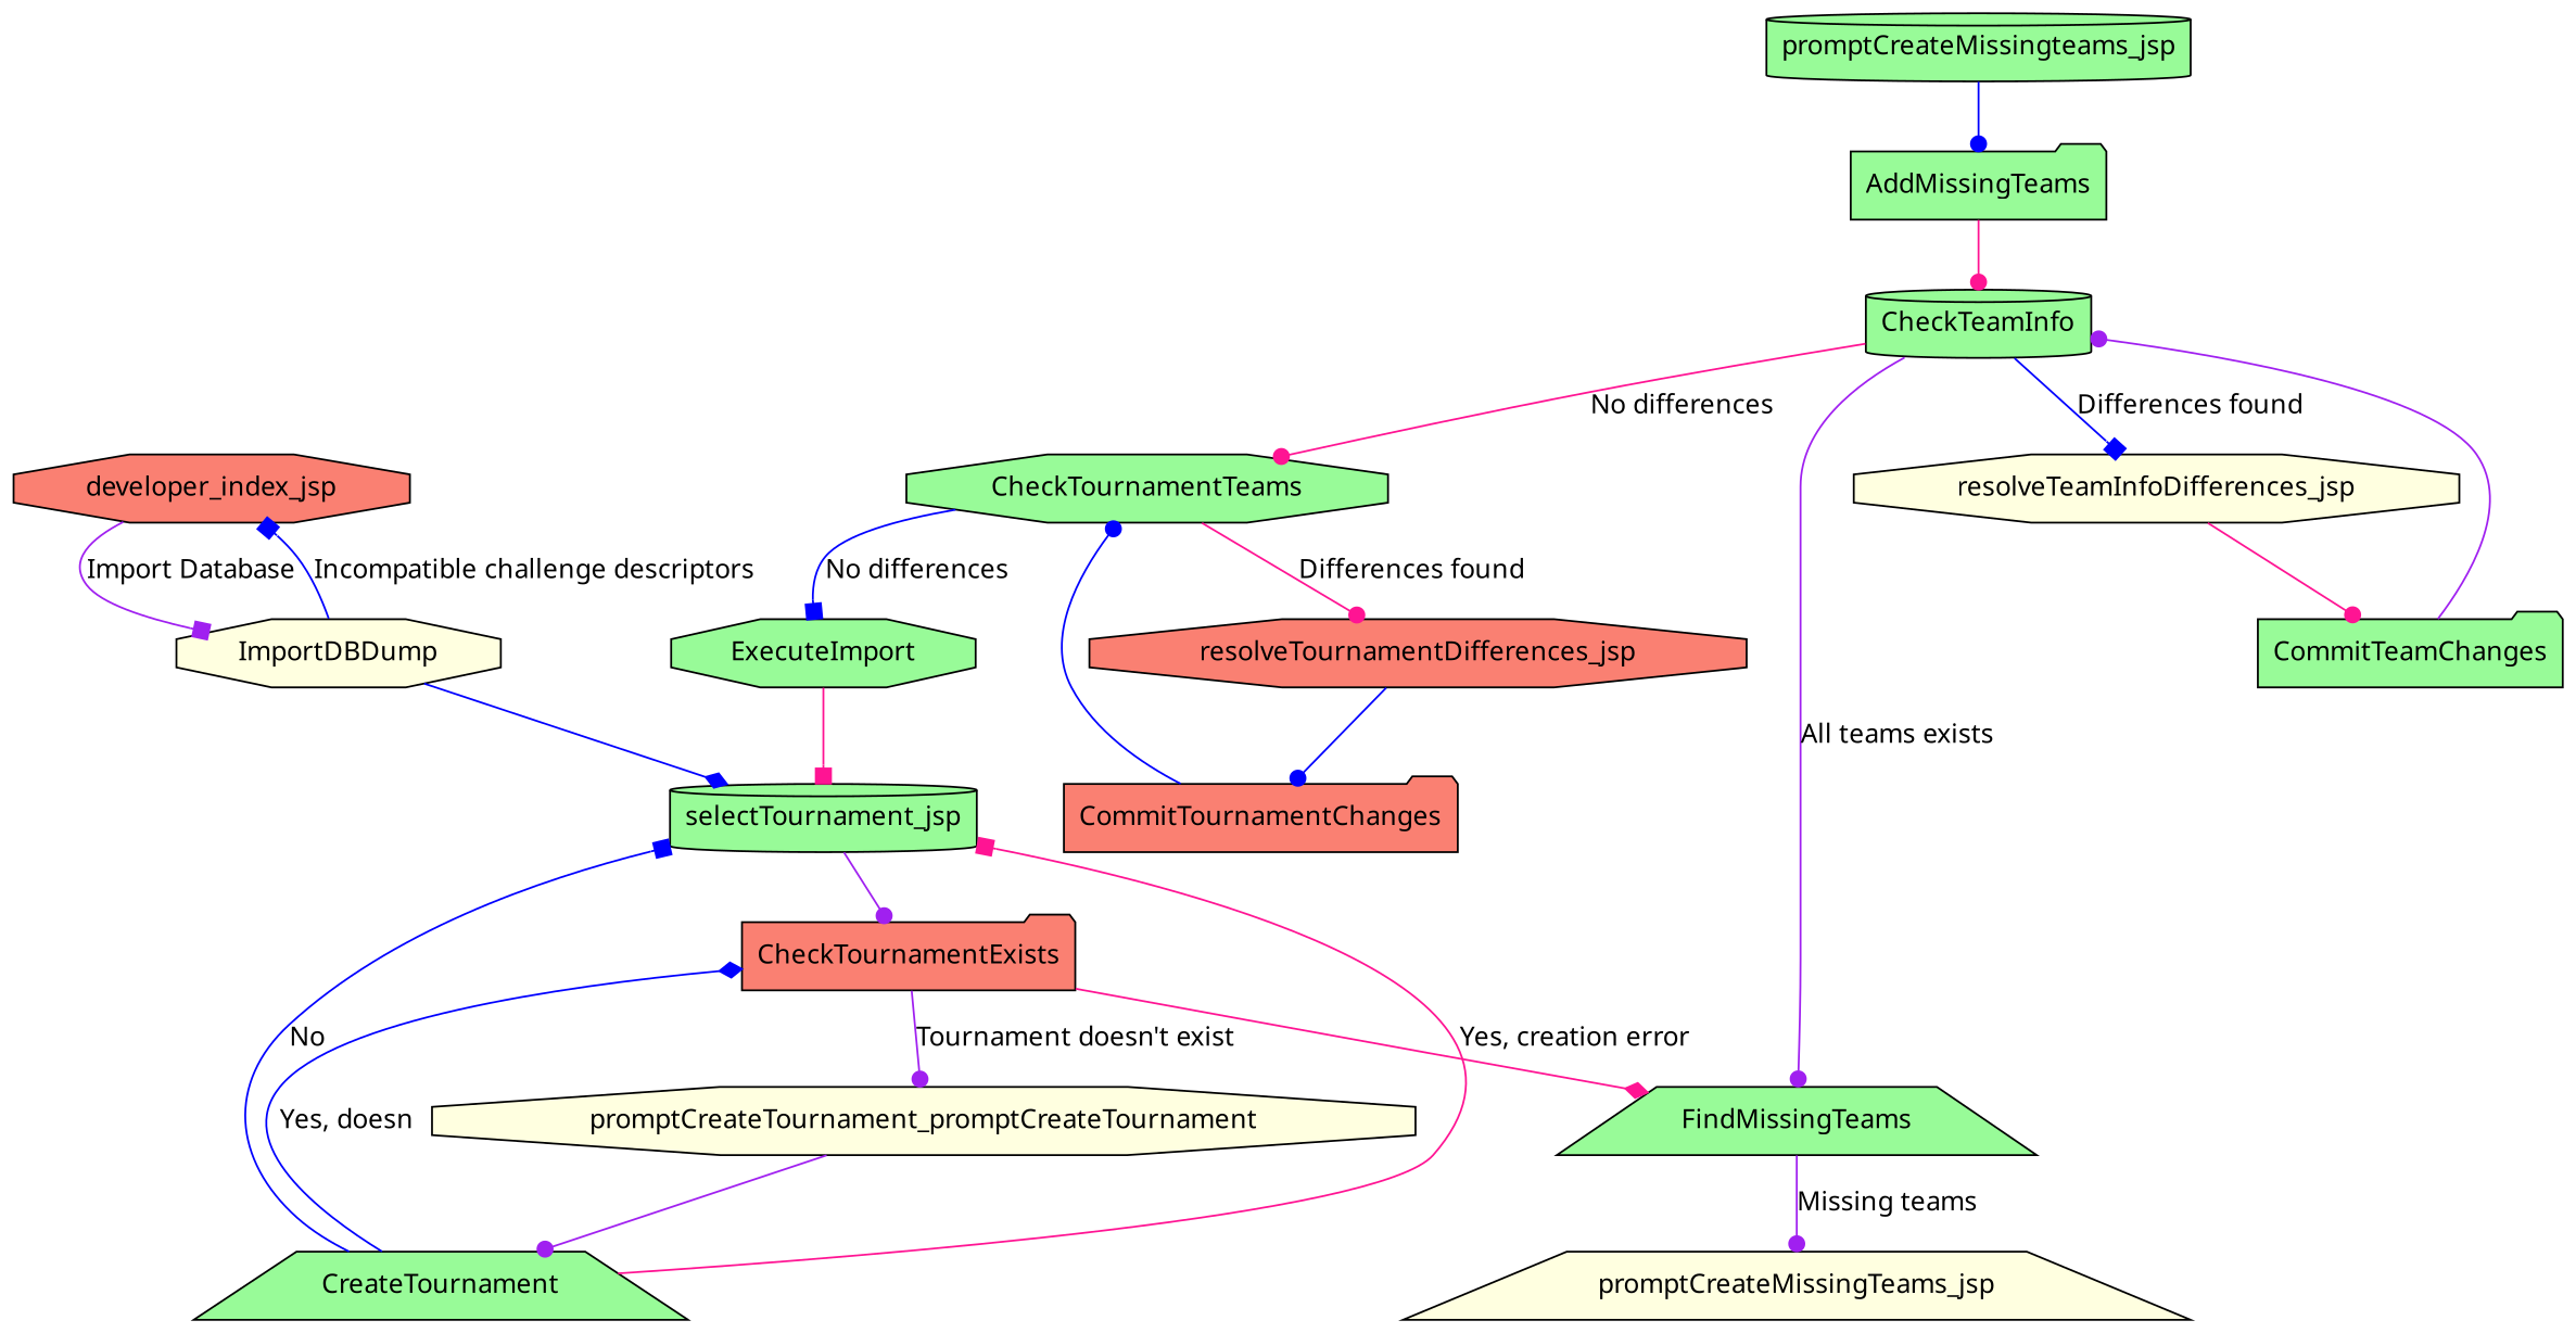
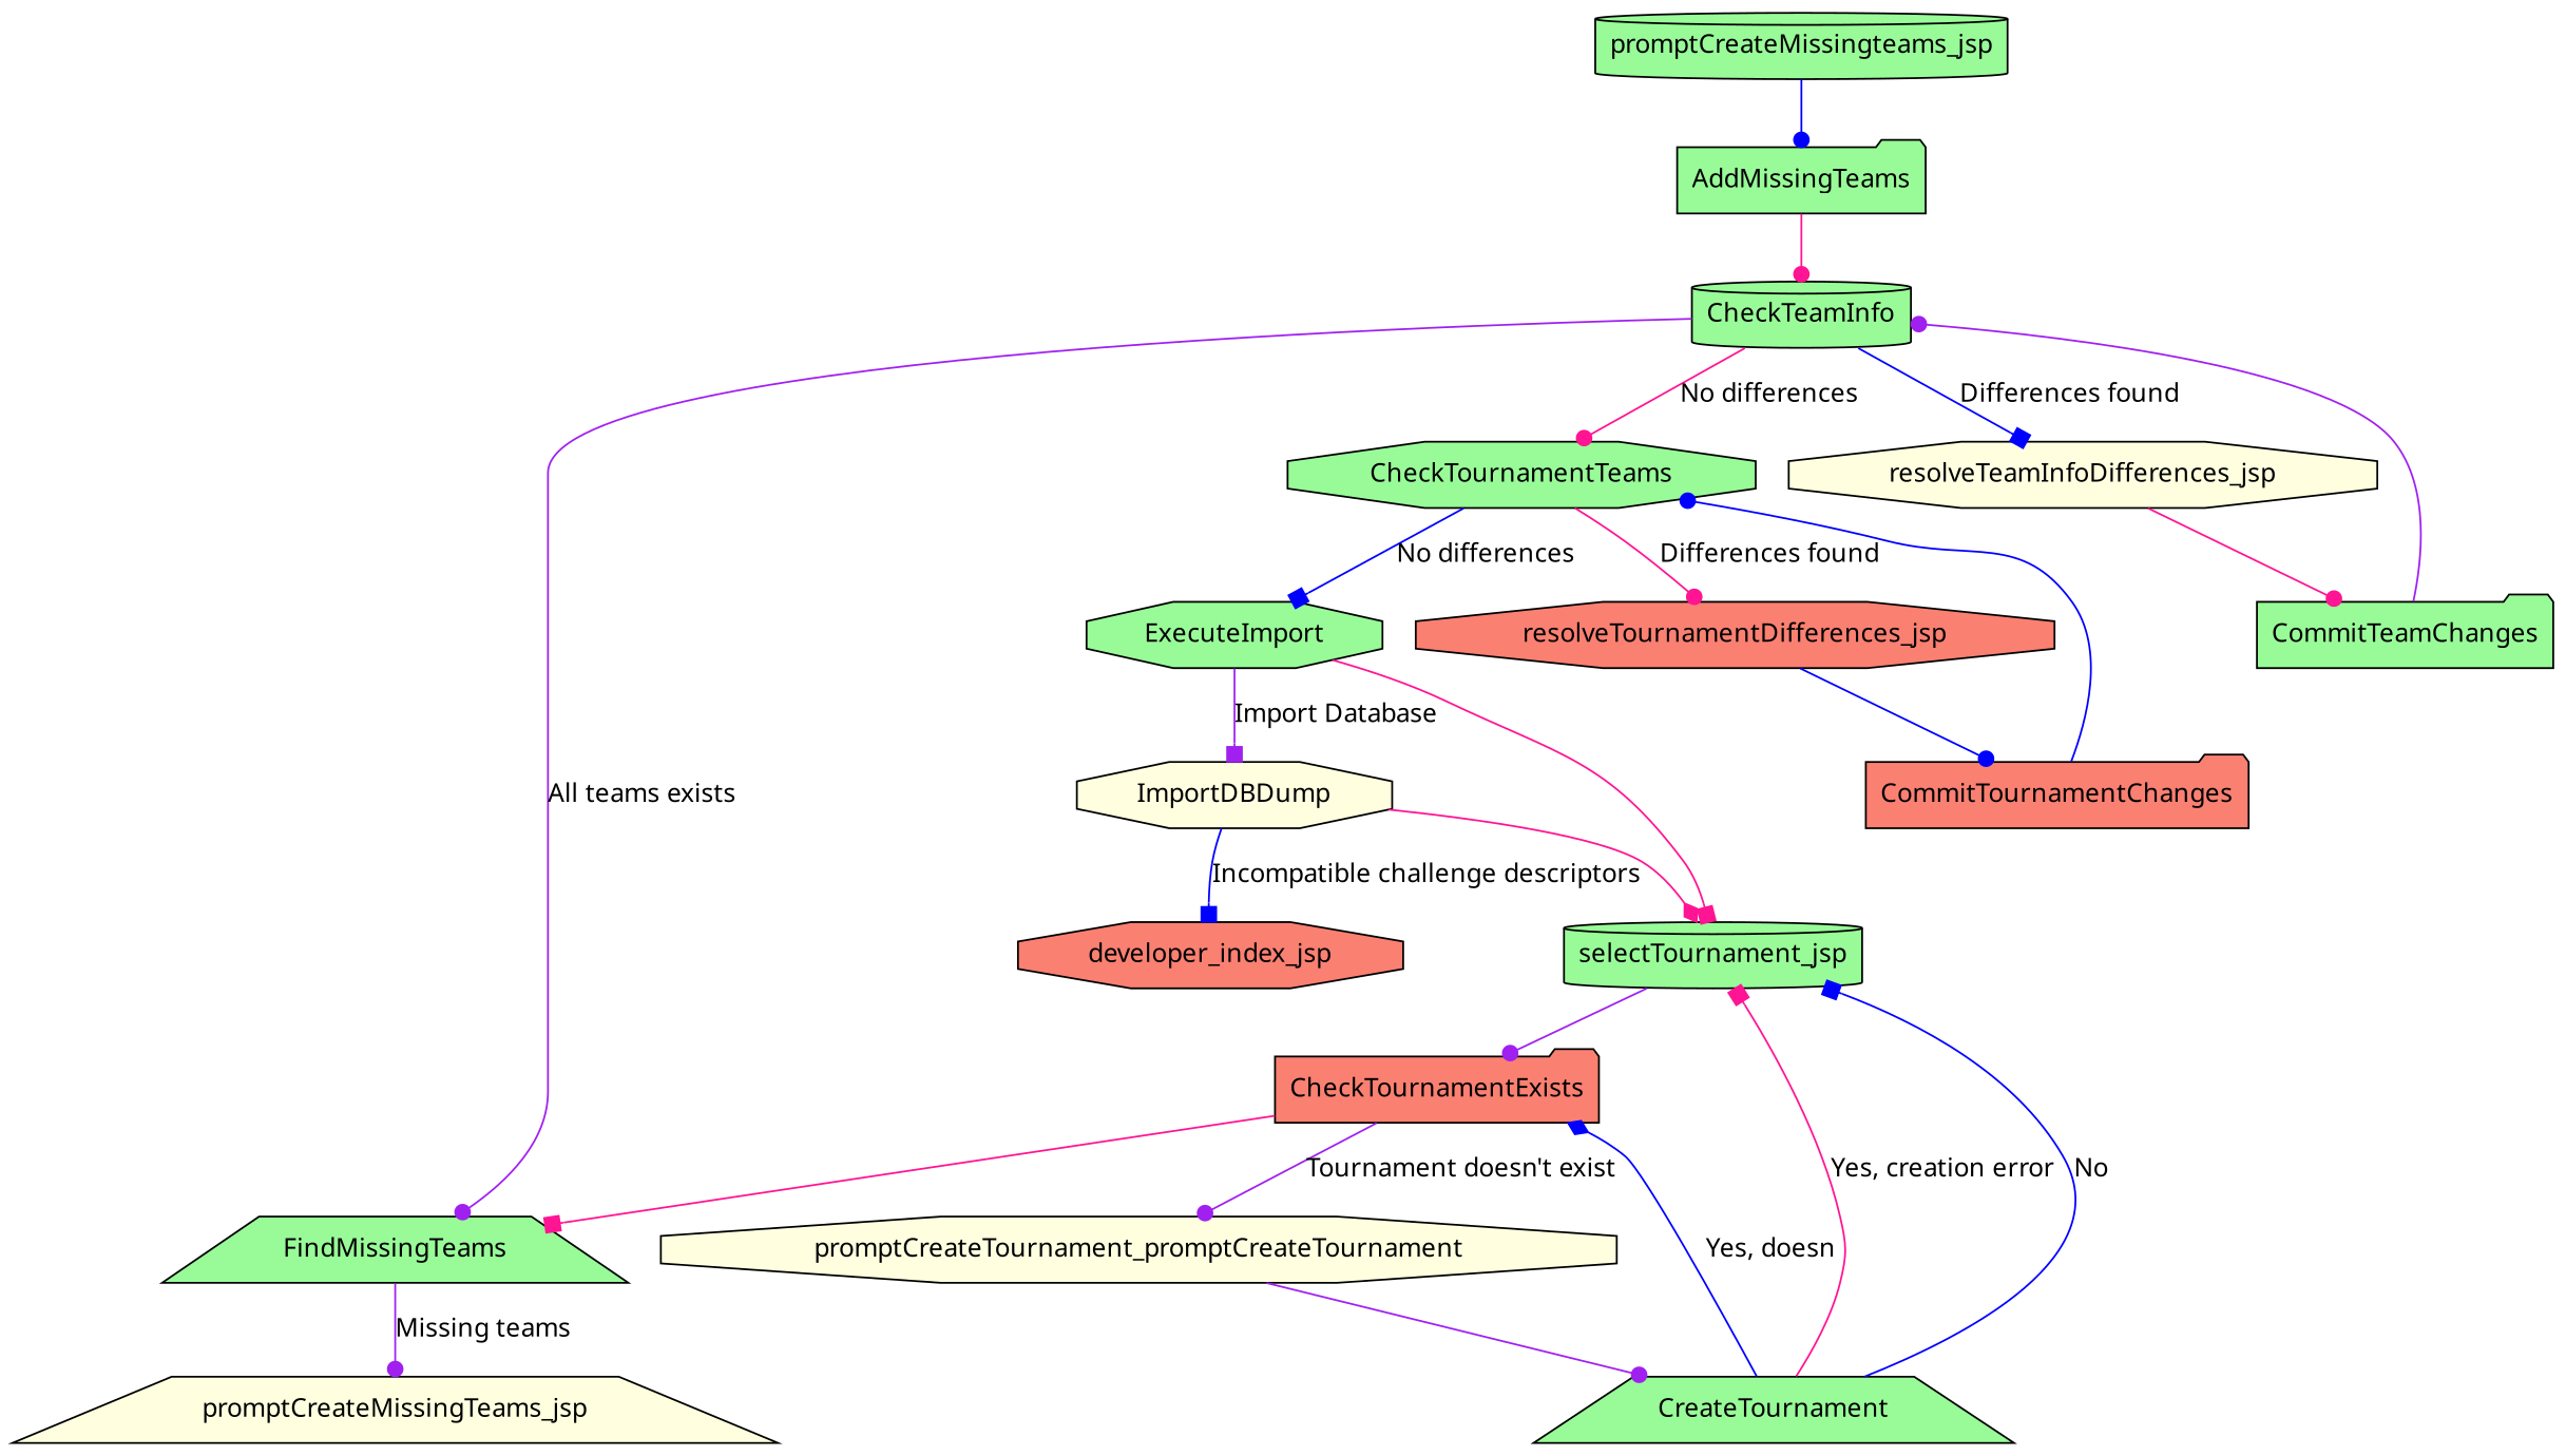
  digraph {
    fontname="Noto Sans"
    node [fillcolor=palegreen fontname="Noto Sans" shape=octagon style=filled]
    edge [arrowhead=dot color=blue fontname="Noto Sans"]
    developer_index_jsp [fillcolor=salmon]
    ImportDBDump [fillcolor=lightyellow]
    selectTournament_jsp [shape=cylinder]
    CheckTournamentExists [fillcolor=salmon shape=folder]
    n5 [fillcolor=lightyellow label=promptCreateTournament_promptCreateTournament]
    FindMissingTeams [shape=trapezium]
    CreateTournament [shape=trapezium]
    promptCreateMissingTeams_jsp [fillcolor=lightyellow shape=trapezium]
    CheckTeamInfo [shape=cylinder]
    CheckTournamentTeams
    resolveTeamInfoDifferences_jsp [fillcolor=lightyellow]
    ExecuteImport
    resolveTournamentDifferences_jsp [fillcolor=salmon]
    CommitTeamChanges [shape=folder]
    promptCreateMissingteams_jsp [shape=cylinder]
    AddMissingTeams [shape=folder]
    CommitTournamentChanges [fillcolor=salmon shape=folder]
-   developer_index_jsp -> ImportDBDump [arrowhead=box color=purple label="Import Database"]
+   ExecuteImport -> ImportDBDump [arrowhead=box color=purple label="Import Database"]
    ImportDBDump -> developer_index_jsp [arrowhead=box label="Incompatible challenge descriptors"]
-   ImportDBDump -> selectTournament_jsp [arrowhead=diamond]
+   ImportDBDump -> selectTournament_jsp [arrowhead=diamond color=deeppink]
    selectTournament_jsp -> CheckTournamentExists [color=purple]
    CheckTournamentExists -> n5 [color=purple label="Tournament doesn't exist"]
-   CheckTournamentExists -> FindMissingTeams [arrowhead=diamond color=deeppink]
+   CheckTournamentExists -> FindMissingTeams [arrowhead=box color=deeppink]
    n5 -> CreateTournament [color=purple]
    FindMissingTeams -> promptCreateMissingTeams_jsp [color=purple label="Missing teams"]
    CreateTournament -> selectTournament_jsp [arrowhead=box color=deeppink label="Yes, creation error"]
    CreateTournament -> selectTournament_jsp [arrowhead=box label=No]
    CreateTournament -> CheckTournamentExists [arrowhead=diamond label="Yes, doesn"]
    CheckTeamInfo -> FindMissingTeams [color=purple label="All teams exists"]
    CheckTeamInfo -> CheckTournamentTeams [color=deeppink label="No differences"]
    CheckTeamInfo -> resolveTeamInfoDifferences_jsp [arrowhead=box label="Differences found"]
    CheckTournamentTeams -> ExecuteImport [arrowhead=box label="No differences"]
    CheckTournamentTeams -> resolveTournamentDifferences_jsp [color=deeppink label="Differences found"]
    resolveTeamInfoDifferences_jsp -> CommitTeamChanges [color=deeppink]
    ExecuteImport -> selectTournament_jsp [arrowhead=box color=deeppink]
    resolveTournamentDifferences_jsp -> CommitTournamentChanges
    CommitTeamChanges -> CheckTeamInfo [color=purple]
    promptCreateMissingteams_jsp -> AddMissingTeams
    AddMissingTeams -> CheckTeamInfo [color=deeppink]
    CommitTournamentChanges -> CheckTournamentTeams
  }
